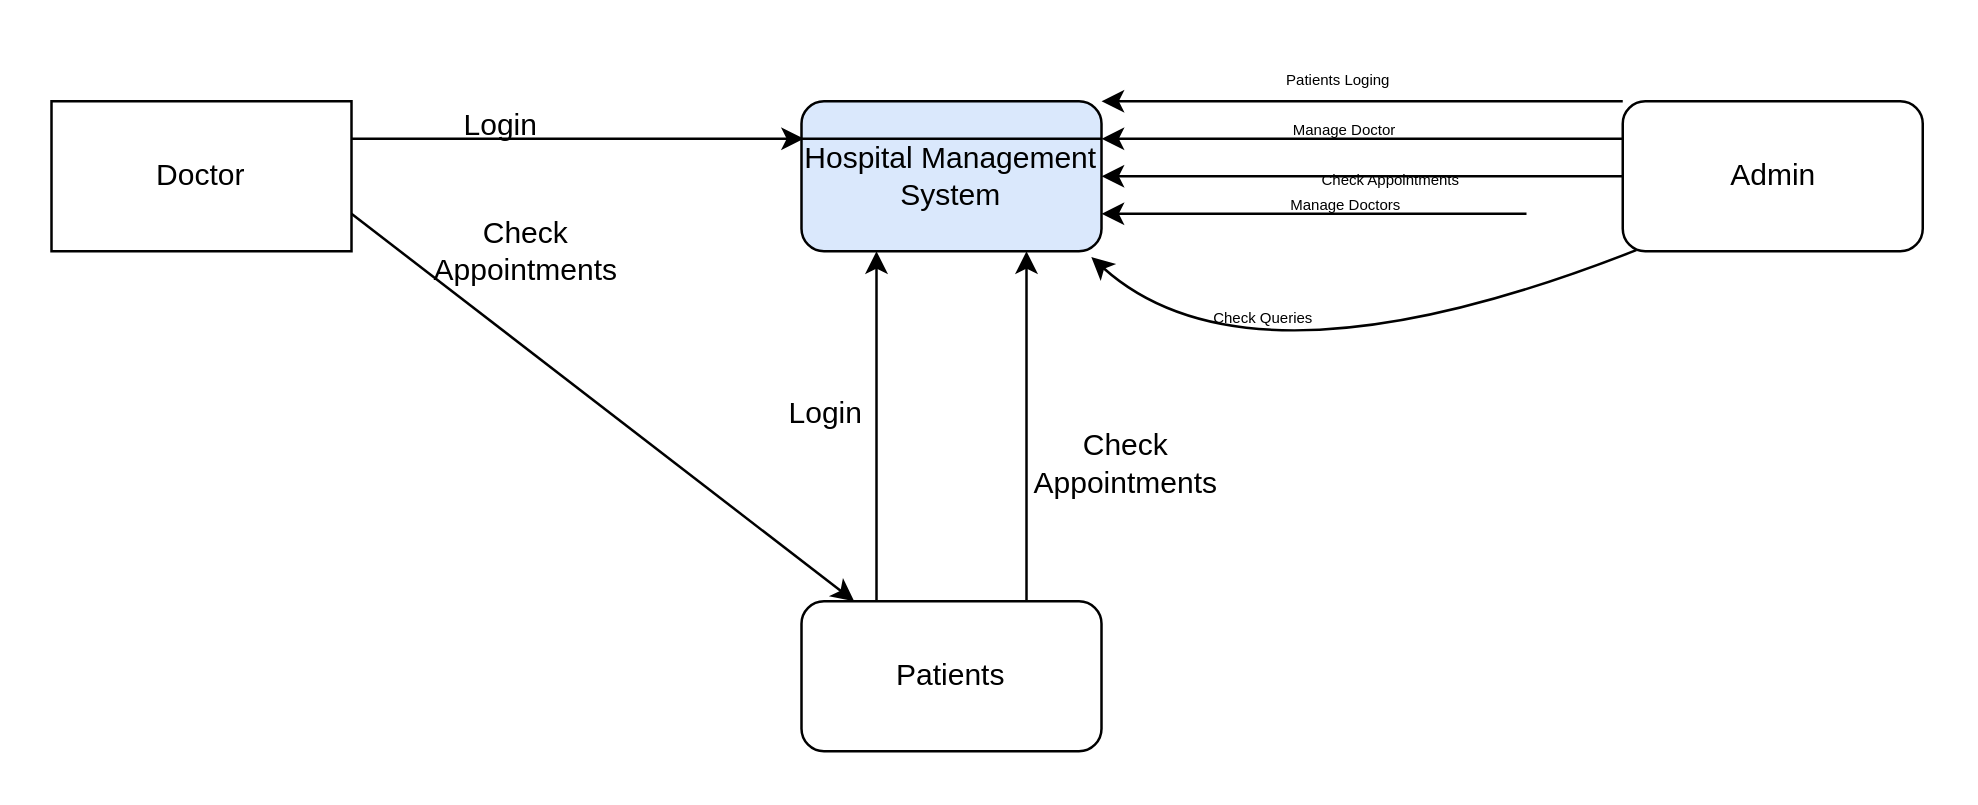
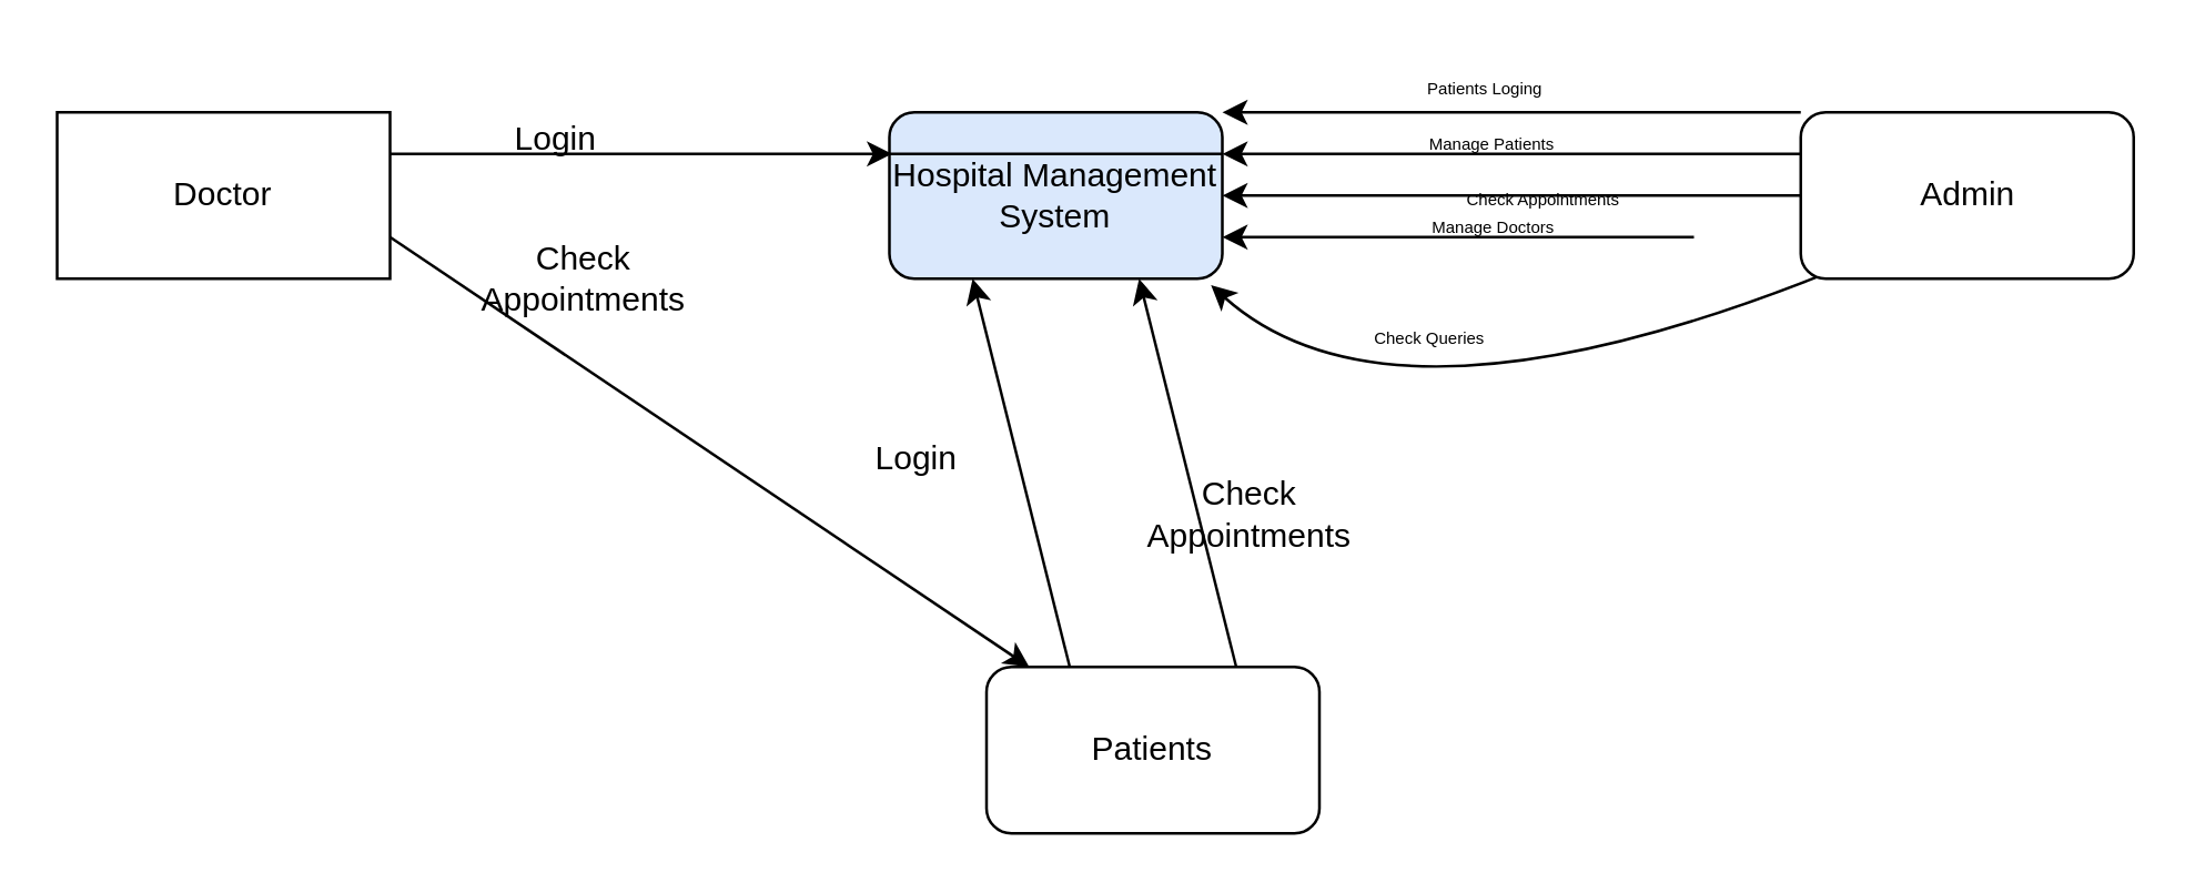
  <mxCell id="0" />
  <mxCell id="1" parent="0" />
  <mxCell id="2" value="Admin" style="rounded=1;whiteSpace=wrap;html=1;" vertex="1" parent="1"><mxGeometry x="648.5" y="40" width="120" height="60" as="geometry" /></mxCell>
  <mxCell id="3" value="Doctor" style="whiteSpace=wrap;html=1;rounded=0;" vertex="1" parent="1"><mxGeometry x="20" y="40" width="120" height="60" as="geometry" /></mxCell>
  <mxCell id="4" value="Hospital Management System" style="rounded=1;whiteSpace=wrap;html=1;fillColor=#dae8fc;" vertex="1" parent="1"><mxGeometry x="320" y="40" width="120" height="60" as="geometry" /></mxCell>
- <mxCell id="5" value="Patients" style="rounded=1;whiteSpace=wrap;html=1;" vertex="1" parent="1"><mxGeometry x="320" y="240" width="120" height="60" as="geometry" /></mxCell>
+ <mxCell id="5" value="Patients" style="rounded=1;whiteSpace=wrap;html=1;" vertex="1" parent="1"><mxGeometry x="355" y="240" width="120" height="60" as="geometry" /></mxCell>
  <mxCell id="6" value="" style="endArrow=none;html=1;exitX=0;exitY=0.25;exitDx=0;exitDy=0;entryX=1;entryY=0.25;entryDx=0;entryDy=0;" edge="1" parent="1" source="4" target="4"><mxGeometry width="50" height="50" relative="1" as="geometry"><mxPoint x="320" y="110" as="sourcePoint" /><mxPoint x="370" y="60" as="targetPoint" /></mxGeometry></mxCell>
  <mxCell id="7" value="" style="endArrow=classic;html=1;entryX=1;entryY=0;entryDx=0;entryDy=0;exitX=0;exitY=0;exitDx=0;exitDy=0;" edge="1" parent="1" source="2" target="4"><mxGeometry width="50" height="50" relative="1" as="geometry"><mxPoint x="360" y="180" as="sourcePoint" /><mxPoint x="410" y="130" as="targetPoint" /></mxGeometry></mxCell>
  <mxCell id="8" value="Login" style="text;html=1;strokeColor=none;fillColor=none;align=center;verticalAlign=middle;whiteSpace=wrap;rounded=0;" vertex="1" parent="1"><mxGeometry x="310" y="155" width="40" height="20" as="geometry" /></mxCell>
  <mxCell id="9" value="&lt;font style=&quot;font-size: 6px&quot;&gt;Patients Loging&lt;/font&gt;" style="text;html=1;strokeColor=none;fillColor=none;align=center;verticalAlign=middle;whiteSpace=wrap;rounded=0;" vertex="1" parent="1"><mxGeometry x="490" y="20" width="90" height="20" as="geometry" /></mxCell>
  <mxCell id="10" value="" style="endArrow=classic;html=1;entryX=1;entryY=0.25;entryDx=0;entryDy=0;exitX=0;exitY=0.25;exitDx=0;exitDy=0;" edge="1" parent="1" source="2" target="4"><mxGeometry width="50" height="50" relative="1" as="geometry"><mxPoint x="360" y="170" as="sourcePoint" /><mxPoint x="410" y="120" as="targetPoint" /></mxGeometry></mxCell>
- <mxCell id="11" value="&lt;font style=&quot;font-size: 6px&quot;&gt;Manage Doctor&lt;/font&gt;" style="text;html=1;strokeColor=none;fillColor=none;align=center;verticalAlign=middle;whiteSpace=wrap;rounded=0;" vertex="1" parent="1"><mxGeometry x="490" y="40" width="95" height="20" as="geometry" /></mxCell>
+ <mxCell id="11" value="&lt;font style=&quot;font-size: 6px&quot;&gt;Manage Patients&lt;/font&gt;" style="text;html=1;strokeColor=none;fillColor=none;align=center;verticalAlign=middle;whiteSpace=wrap;rounded=0;" vertex="1" parent="1"><mxGeometry x="490" y="40" width="95" height="20" as="geometry" /></mxCell>
  <mxCell id="12" value="" style="endArrow=classic;html=1;entryX=1;entryY=0.5;entryDx=0;entryDy=0;exitX=0;exitY=0.5;exitDx=0;exitDy=0;" edge="1" parent="1" source="2" target="4"><mxGeometry width="50" height="50" relative="1" as="geometry"><mxPoint x="610" y="80" as="sourcePoint" /><mxPoint x="660" y="30" as="targetPoint" /></mxGeometry></mxCell>
  <mxCell id="13" value="&lt;font style=&quot;font-size: 6px&quot;&gt;Check Appointments&lt;/font&gt;" style="text;html=1;strokeColor=none;fillColor=none;align=center;verticalAlign=middle;whiteSpace=wrap;rounded=0;" vertex="1" parent="1"><mxGeometry x="462.5" y="60" width="186" height="20" as="geometry" /></mxCell>
  <mxCell id="14" value="" style="endArrow=classic;html=1;entryX=1;entryY=0.75;entryDx=0;entryDy=0;" edge="1" parent="1" target="4"><mxGeometry width="50" height="50" relative="1" as="geometry"><mxPoint x="610" y="85" as="sourcePoint" /><mxPoint x="660" y="20" as="targetPoint" /></mxGeometry></mxCell>
  <mxCell id="15" value="&lt;font style=&quot;font-size: 6px&quot;&gt;Manage Doctors&lt;/font&gt;" style="text;html=1;strokeColor=none;fillColor=none;align=center;verticalAlign=middle;whiteSpace=wrap;rounded=0;" vertex="1" parent="1"><mxGeometry x="462.5" y="70" width="150" height="20" as="geometry" /></mxCell>
  <mxCell id="16" value="" style="curved=1;endArrow=classic;html=1;exitX=0.045;exitY=0.993;exitDx=0;exitDy=0;exitPerimeter=0;entryX=0.966;entryY=1.039;entryDx=0;entryDy=0;entryPerimeter=0;" edge="1" parent="1" source="2" target="4"><mxGeometry width="50" height="50" relative="1" as="geometry"><mxPoint x="690" y="10" as="sourcePoint" /><mxPoint x="740" y="-40" as="targetPoint" /><Array as="points"><mxPoint x="500" y="160" /></Array></mxGeometry></mxCell>
- <mxCell id="17" value="&lt;font style=&quot;font-size: 6px&quot;&gt;Check Queries&lt;/font&gt;" style="text;html=1;strokeColor=none;fillColor=none;align=center;verticalAlign=middle;whiteSpace=wrap;rounded=0;" vertex="1" parent="1"><mxGeometry x="430" y="115" width="150" height="20" as="geometry" /></mxCell>
+ <mxCell id="17" value="&lt;font style=&quot;font-size: 6px&quot;&gt;Check Queries&lt;/font&gt;" style="text;html=1;strokeColor=none;fillColor=none;align=center;verticalAlign=middle;whiteSpace=wrap;rounded=0;" vertex="1" parent="1"><mxGeometry x="440" y="110" width="150" height="20" as="geometry" /></mxCell>
  <mxCell id="18" value="" style="endArrow=classic;html=1;exitX=0.25;exitY=0;exitDx=0;exitDy=0;entryX=0.25;entryY=1;entryDx=0;entryDy=0;" edge="1" parent="1" source="5" target="4"><mxGeometry width="50" height="50" relative="1" as="geometry"><mxPoint x="500" y="190" as="sourcePoint" /><mxPoint x="550" y="140" as="targetPoint" /></mxGeometry></mxCell>
  <mxCell id="19" value="" style="endArrow=classic;html=1;exitX=0.75;exitY=0;exitDx=0;exitDy=0;entryX=0.75;entryY=1;entryDx=0;entryDy=0;" edge="1" parent="1" source="5" target="4"><mxGeometry width="50" height="50" relative="1" as="geometry"><mxPoint x="500" y="190" as="sourcePoint" /><mxPoint x="550" y="140" as="targetPoint" /></mxGeometry></mxCell>
  <mxCell id="20" value="Check Appointments" style="text;html=1;strokeColor=none;fillColor=none;align=center;verticalAlign=middle;whiteSpace=wrap;rounded=0;" vertex="1" parent="1"><mxGeometry x="430" y="175" width="40" height="20" as="geometry" /></mxCell>
  <mxCell id="21" value="" style="endArrow=classic;html=1;exitX=1;exitY=0.25;exitDx=0;exitDy=0;" edge="1" parent="1" source="3"><mxGeometry width="50" height="50" relative="1" as="geometry"><mxPoint x="500" y="50" as="sourcePoint" /><mxPoint x="321" y="55" as="targetPoint" /></mxGeometry></mxCell>
  <mxCell id="22" value="" style="endArrow=classic;html=1;exitX=1;exitY=0.75;exitDx=0;exitDy=0;" edge="1" parent="1" source="3" target="5"><mxGeometry width="50" height="50" relative="1" as="geometry"><mxPoint x="500" y="50" as="sourcePoint" /><mxPoint x="550" y="0" as="targetPoint" /></mxGeometry></mxCell>
  <mxCell id="23" value="Check Appointments" style="text;html=1;strokeColor=none;fillColor=none;align=center;verticalAlign=middle;whiteSpace=wrap;rounded=0;" vertex="1" parent="1"><mxGeometry x="190" y="90" width="40" height="20" as="geometry" /></mxCell>
  <mxCell id="24" value="Login" style="text;html=1;strokeColor=none;fillColor=none;align=center;verticalAlign=middle;whiteSpace=wrap;rounded=0;" vertex="1" parent="1"><mxGeometry x="180" y="40" width="40" height="20" as="geometry" /></mxCell>
